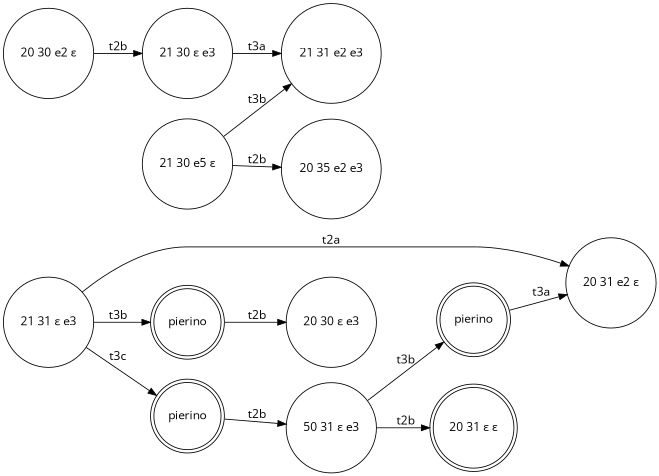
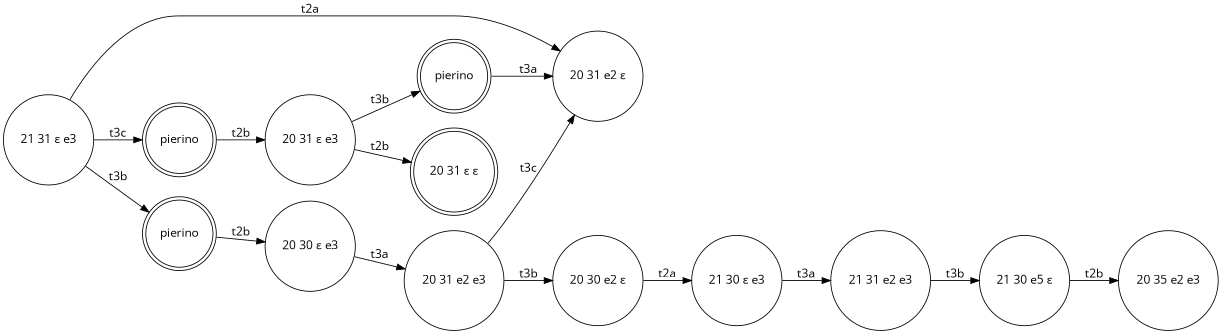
  digraph {
    fontname="Open Sans"
    rankdir=LR
    node [fontname="Open Sans" shape=circle]
    edge [fontname="Open Sans"]
    n1 [label=pierino shape=doublecircle]
    "20 31 e2 ε"
    "21 31 ε e3"
    n4 [label=pierino shape=doublecircle]
    n5 [label=pierino shape=doublecircle]
    "20 30 ε e3"
-   "20 31 ε e3" [label="50 31 ε e3"]
+   "20 31 ε e3"
+   "20 31 e2 e3"
    "20 30 e2 ε"
    "21 30 ε e3"
    "21 31 e2 e3"
    n12 [label="21 30 e5 ε"]
    n13 [label="20 35 e2 e3"]
    "20 31 ε ε" [shape=doublecircle]
    n1 -> "20 31 e2 ε" [label=t3a]
    "21 31 ε e3" -> "20 31 e2 ε" [label=t2a]
    "21 31 ε e3" -> n4 [label=t3b]
    "21 31 ε e3" -> n5 [label=t3c]
    n4 -> "20 30 ε e3" [label=t2b]
    n5 -> "20 31 ε e3" [label=t2b]
+   "20 30 ε e3" -> "20 31 e2 e3" [label=t3a]
    "20 31 ε e3" -> n1 [label=t3b]
    "20 31 ε e3" -> "20 31 ε ε" [label=t2b]
-   "20 30 e2 ε" -> "21 30 ε e3" [label=t2b]
+   "20 31 e2 e3" -> "20 31 e2 ε" [label=t3c]
+   "20 31 e2 e3" -> "20 30 e2 ε" [label=t3b]
+   "20 30 e2 ε" -> "21 30 ε e3" [label=t2a]
    "21 30 ε e3" -> "21 31 e2 e3" [label=t3a]
-   n12 -> "21 31 e2 e3" [label=t3b]
+   "21 31 e2 e3" -> n12 [label=t3b]
    n12 -> n13 [label=t2b]
  }
